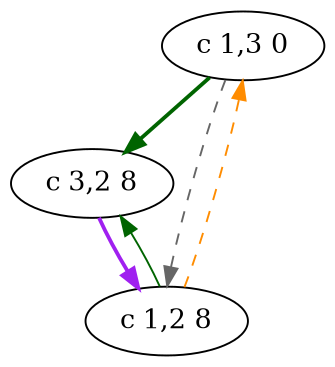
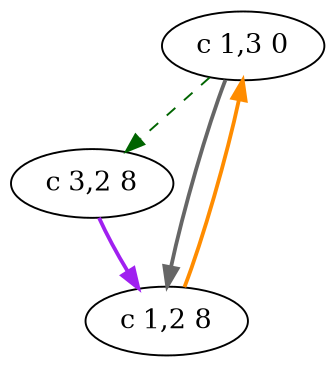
  digraph {
    edge [color=darkgreen style=dashed]
    n1 [label="c 1,3 0"]
    n2 [label="c 3,2 8"]
    n3 [label="c 1,2 8"]
-   n1 -> n2 [style=bold]
-   n1 -> n3 [color=gray40]
+   n1 -> n2
+   n1 -> n3 [color=gray40 style=bold]
    n2 -> n3 [color=purple style=bold]
-   n3 -> n1 [color=darkorange]
-   n3 -> n2 [style=solid]
+   n3 -> n1 [color=darkorange style=bold]
  }
